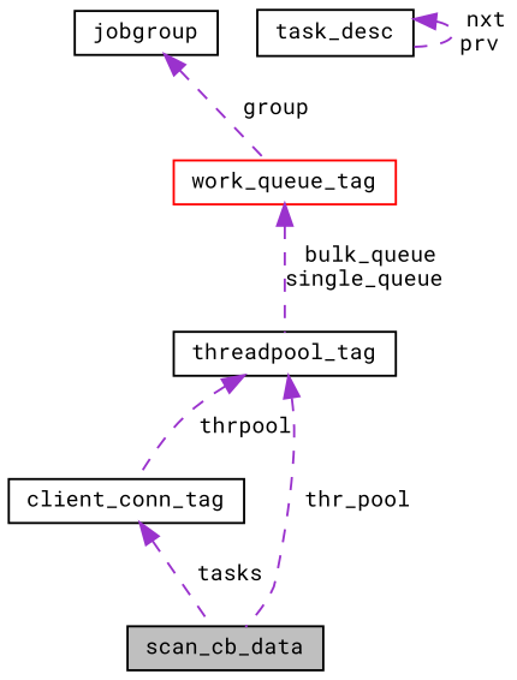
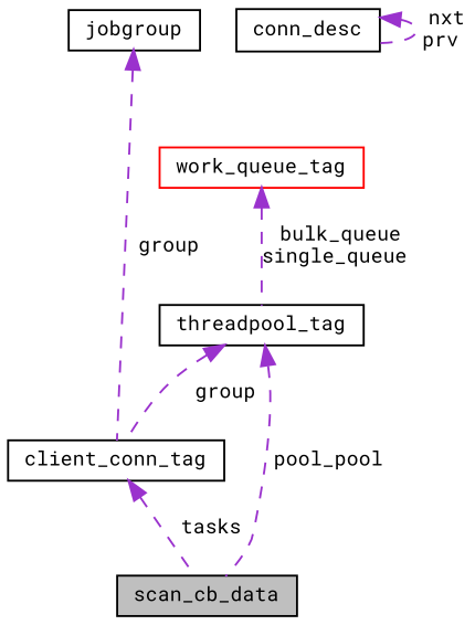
  digraph {
    fontname="Roboto Mono"
    node [color=black fillcolor=white fontname="Roboto Mono" fontsize=10 shape=record style=filled]
    edge [color=darkorchid3 dir=back fontname="Roboto Mono" fontsize=10 labelfontname=Helvetica labelfontsize=10 style=dashed]
    n1 [fillcolor=grey75 fontcolor=black height=0.2 label=scan_cb_data width=0.4]
    n2 [height=0.2 label=client_conn_tag width=0.4]
    n3 [height=0.2 label=jobgroup width=0.4]
    n4 [height=0.2 label=threadpool_tag width=0.4]
-   n5 [height=0.2 label=task_desc width=0.4]
+   n5 [height=0.2 label=conn_desc width=0.4]
    n6 [color=red height=0.2 label=work_queue_tag width=0.4]
    n2 -> n1 [label=" tasks"]
-   n3 -> n6 [label=" group"]
-   n4 -> n1 [label=" thr_pool"]
-   n4 -> n2 [label=" thrpool"]
+   n3 -> n2 [label=" group"]
+   n4 -> n1 [label=" pool_pool"]
+   n4 -> n2 [label=" group"]
    n5 -> n5 [label=" nxt\nprv"]
    n6 -> n4 [label=" bulk_queue\nsingle_queue"]
  }
